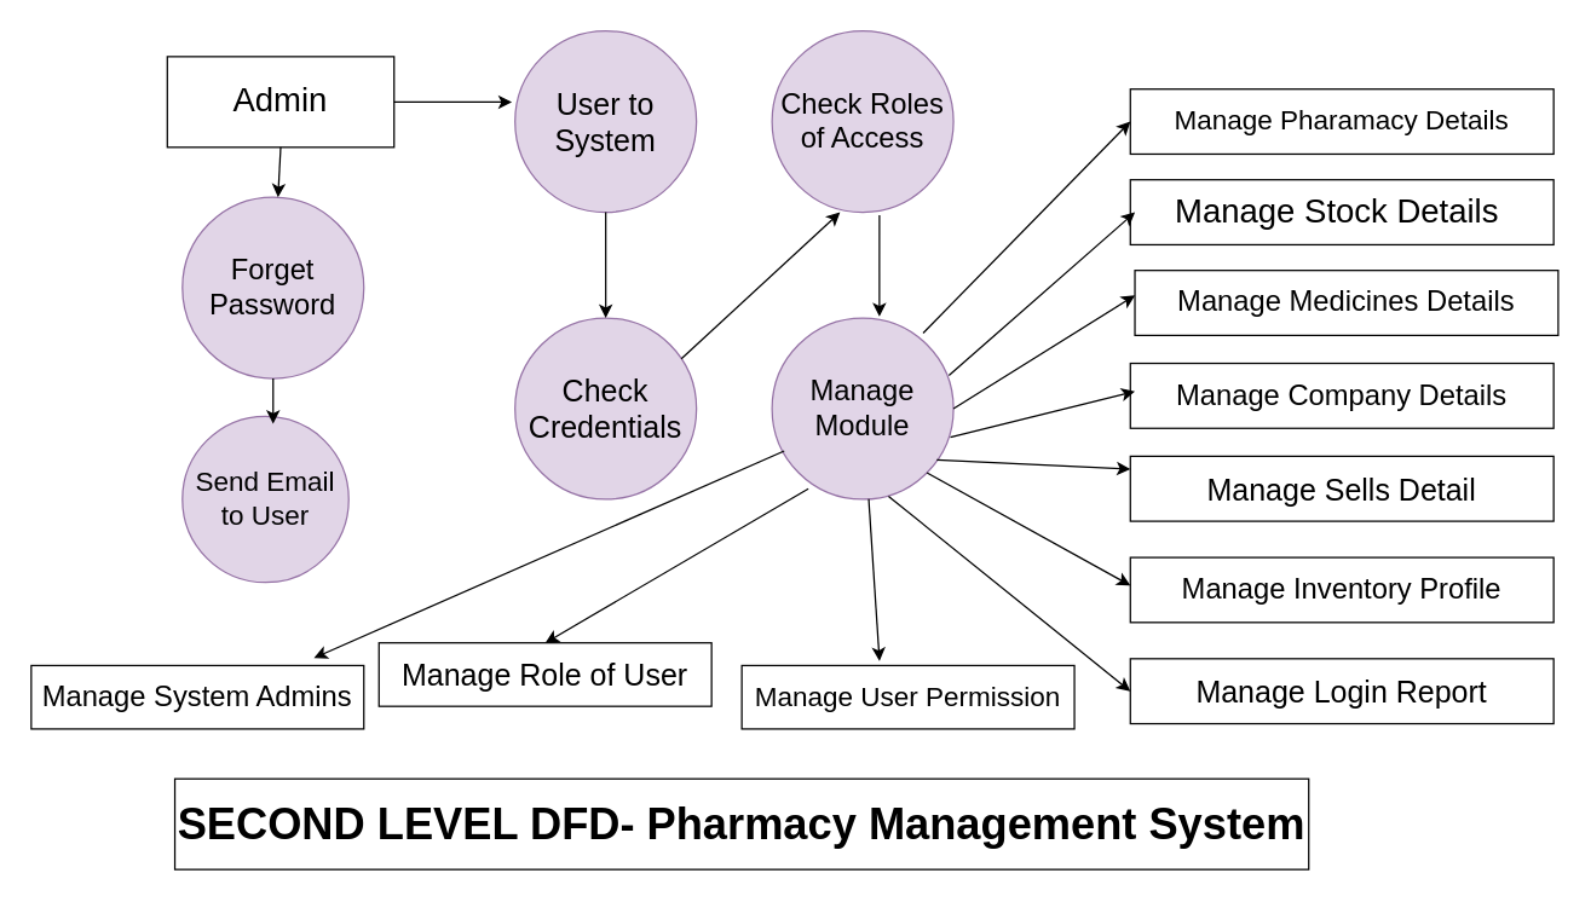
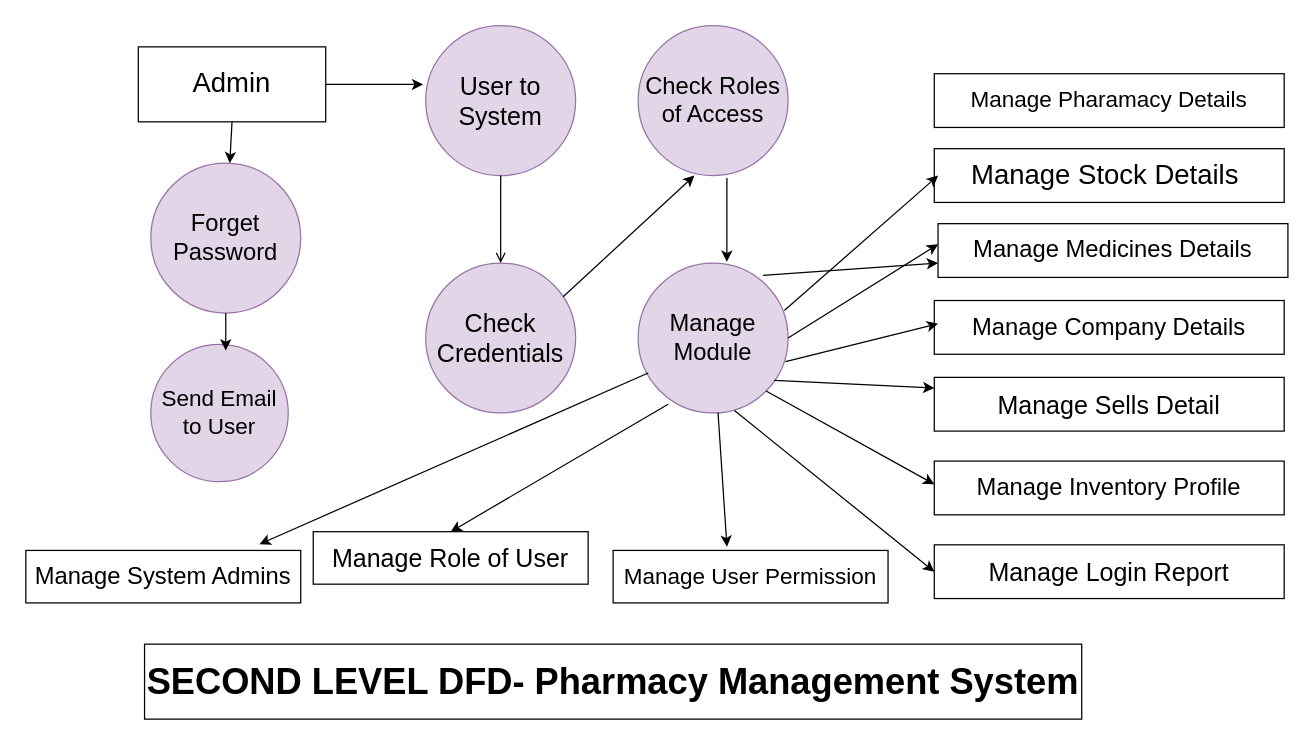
  <mxCell id="0" />
  <mxCell id="1" parent="0" />
  <mxCell id="2" value="User to System" style="ellipse;whiteSpace=wrap;html=1;aspect=fixed;fontSize=20;fillColor=#e1d5e7;strokeColor=#9673a6;" vertex="1" parent="1"><mxGeometry x="340" y="20" width="120" height="120" as="geometry" /></mxCell>
  <mxCell id="3" value="Check Roles of Access" style="ellipse;whiteSpace=wrap;html=1;aspect=fixed;fontSize=19;fillColor=#e1d5e7;strokeColor=#9673a6;" vertex="1" parent="1"><mxGeometry x="510" y="20" width="120" height="120" as="geometry" /></mxCell>
  <mxCell id="4" value="Check Credentials" style="ellipse;whiteSpace=wrap;html=1;aspect=fixed;fontSize=20;fillColor=#e1d5e7;strokeColor=#9673a6;" vertex="1" parent="1"><mxGeometry x="340" y="210" width="120" height="120" as="geometry" /></mxCell>
  <mxCell id="5" value="Manage Module" style="ellipse;whiteSpace=wrap;html=1;aspect=fixed;fontSize=19;fillColor=#e1d5e7;strokeColor=#9673a6;" vertex="1" parent="1"><mxGeometry x="510" y="210" width="120" height="120" as="geometry" /></mxCell>
  <mxCell id="6" value="Forget Password" style="ellipse;whiteSpace=wrap;html=1;aspect=fixed;fontSize=19;fillColor=#e1d5e7;strokeColor=#9673a6;" vertex="1" parent="1"><mxGeometry x="120" y="130" width="120" height="120" as="geometry" /></mxCell>
  <mxCell id="7" value="Send Email to User" style="ellipse;whiteSpace=wrap;html=1;aspect=fixed;direction=south;fontSize=18;fillColor=#e1d5e7;strokeColor=#9673a6;" vertex="1" parent="1"><mxGeometry x="120" y="275" width="110" height="110" as="geometry" /></mxCell>
  <mxCell id="8" value="Admin" style="rounded=0;whiteSpace=wrap;html=1;fontSize=22;" vertex="1" parent="1"><mxGeometry x="110" y="37" width="150" height="60" as="geometry" /></mxCell>
  <mxCell id="9" value="Manage Pharamacy Details" style="rounded=0;whiteSpace=wrap;html=1;fontSize=18;" vertex="1" parent="1"><mxGeometry x="747" y="58.5" width="280" height="43" as="geometry" /></mxCell>
  <mxCell id="10" value="Manage Stock Details&amp;nbsp;" style="rounded=0;whiteSpace=wrap;html=1;fontSize=22;" vertex="1" parent="1"><mxGeometry x="747" y="118.5" width="280" height="43" as="geometry" /></mxCell>
  <mxCell id="11" value="Manage Medicines Details" style="rounded=0;whiteSpace=wrap;html=1;fontSize=19;" vertex="1" parent="1"><mxGeometry x="750" y="178.5" width="280" height="43" as="geometry" /></mxCell>
  <mxCell id="12" value="Manage Company Details" style="rounded=0;whiteSpace=wrap;html=1;fontSize=19;" vertex="1" parent="1"><mxGeometry x="747" y="240" width="280" height="43" as="geometry" /></mxCell>
  <mxCell id="13" value="Manage Sells Detail" style="rounded=0;whiteSpace=wrap;html=1;fontSize=20;" vertex="1" parent="1"><mxGeometry x="747" y="301.5" width="280" height="43" as="geometry" /></mxCell>
  <mxCell id="14" value="Manage Inventory Profile" style="rounded=0;whiteSpace=wrap;html=1;fontSize=19;" vertex="1" parent="1"><mxGeometry x="747" y="368.5" width="280" height="43" as="geometry" /></mxCell>
  <mxCell id="15" value="Manage Login Report" style="rounded=0;whiteSpace=wrap;html=1;fontSize=20;" vertex="1" parent="1"><mxGeometry x="747" y="435.5" width="280" height="43" as="geometry" /></mxCell>
  <mxCell id="16" value="&lt;font style=&quot;font-size: 18px&quot;&gt;Manage User Permission&lt;/font&gt;" style="rounded=0;whiteSpace=wrap;html=1;" vertex="1" parent="1"><mxGeometry x="490" y="440" width="220" height="42" as="geometry" /></mxCell>
  <mxCell id="17" value="&lt;font style=&quot;font-size: 20px&quot;&gt;Manage Role of User&lt;/font&gt;" style="rounded=0;whiteSpace=wrap;html=1;" vertex="1" parent="1"><mxGeometry x="250" y="425" width="220" height="42" as="geometry" /></mxCell>
  <mxCell id="18" value="&lt;font style=&quot;font-size: 19px&quot;&gt;Manage System Admins&lt;/font&gt;" style="rounded=0;whiteSpace=wrap;html=1;" vertex="1" parent="1"><mxGeometry x="20" y="440" width="220" height="42" as="geometry" /></mxCell>
  <mxCell id="19" value="&lt;b&gt;&lt;font style=&quot;font-size: 29px&quot;&gt;SECOND LEVEL DFD- Pharmacy Management System&lt;/font&gt;&lt;/b&gt;" style="rounded=0;whiteSpace=wrap;html=1;" vertex="1" parent="1"><mxGeometry x="115" y="515" width="750" height="60" as="geometry" /></mxCell>
- <mxCell id="20" value="" style="endArrow=classic;html=1;entryX=0;entryY=0.5;entryDx=0;entryDy=0;exitX=0.833;exitY=0.083;exitDx=0;exitDy=0;exitPerimeter=0;" edge="1" parent="1" source="5" target="9"><mxGeometry width="50" height="50" relative="1" as="geometry"><mxPoint x="660" y="168.5" as="sourcePoint" /><mxPoint x="710" y="118.5" as="targetPoint" /></mxGeometry></mxCell>
+ <mxCell id="20" value="" style="endArrow=classic;html=1;exitX=0.833;exitY=0.083;exitDx=0;exitDy=0;exitPerimeter=0;" edge="1" parent="1" source="5" target="11"><mxGeometry width="50" height="50" relative="1" as="geometry"><mxPoint x="660" y="168.5" as="sourcePoint" /><mxPoint x="710" y="118.5" as="targetPoint" /></mxGeometry></mxCell>
  <mxCell id="21" value="" style="endArrow=classic;html=1;entryX=0;entryY=0.5;entryDx=0;entryDy=0;exitX=0.975;exitY=0.317;exitDx=0;exitDy=0;exitPerimeter=0;" edge="1" parent="1" source="5"><mxGeometry width="50" height="50" relative="1" as="geometry"><mxPoint x="613" y="280" as="sourcePoint" /><mxPoint x="750.04" y="140.04" as="targetPoint" /></mxGeometry></mxCell>
  <mxCell id="22" value="" style="endArrow=classic;html=1;entryX=0;entryY=0.5;entryDx=0;entryDy=0;exitX=1;exitY=0.5;exitDx=0;exitDy=0;" edge="1" parent="1" source="5"><mxGeometry width="50" height="50" relative="1" as="geometry"><mxPoint x="613" y="335" as="sourcePoint" /><mxPoint x="750.04" y="195.04" as="targetPoint" /></mxGeometry></mxCell>
  <mxCell id="23" value="" style="endArrow=classic;html=1;entryX=0;entryY=0.5;entryDx=0;entryDy=0;exitX=0.983;exitY=0.658;exitDx=0;exitDy=0;exitPerimeter=0;" edge="1" parent="1" source="5"><mxGeometry width="50" height="50" relative="1" as="geometry"><mxPoint x="613" y="398.5" as="sourcePoint" /><mxPoint x="750.04" y="258.54" as="targetPoint" /></mxGeometry></mxCell>
  <mxCell id="24" value="" style="endArrow=classic;html=1;entryX=0;entryY=0.5;entryDx=0;entryDy=0;exitX=0.908;exitY=0.783;exitDx=0;exitDy=0;exitPerimeter=0;" edge="1" parent="1" source="5"><mxGeometry width="50" height="50" relative="1" as="geometry"><mxPoint x="610" y="450" as="sourcePoint" /><mxPoint x="747.04" y="310.04" as="targetPoint" /></mxGeometry></mxCell>
  <mxCell id="25" value="" style="endArrow=classic;html=1;entryX=0;entryY=0.5;entryDx=0;entryDy=0;exitX=1;exitY=1;exitDx=0;exitDy=0;" edge="1" parent="1" source="5"><mxGeometry width="50" height="50" relative="1" as="geometry"><mxPoint x="610" y="527" as="sourcePoint" /><mxPoint x="747.04" y="387.04" as="targetPoint" /></mxGeometry></mxCell>
  <mxCell id="26" value="" style="endArrow=classic;html=1;entryX=0;entryY=0.5;entryDx=0;entryDy=0;exitX=0.642;exitY=0.983;exitDx=0;exitDy=0;exitPerimeter=0;" edge="1" parent="1" source="5" target="15"><mxGeometry width="50" height="50" relative="1" as="geometry"><mxPoint x="630" y="570" as="sourcePoint" /><mxPoint x="767.04" y="430.04" as="targetPoint" /></mxGeometry></mxCell>
  <mxCell id="27" value="" style="endArrow=classic;html=1;entryX=0.414;entryY=-0.071;entryDx=0;entryDy=0;entryPerimeter=0;" edge="1" parent="1" source="5" target="16"><mxGeometry width="50" height="50" relative="1" as="geometry"><mxPoint x="433" y="481.5" as="sourcePoint" /><mxPoint x="570.04" y="341.54" as="targetPoint" /></mxGeometry></mxCell>
  <mxCell id="28" value="" style="endArrow=classic;html=1;entryX=0.5;entryY=0;entryDx=0;entryDy=0;exitX=0.2;exitY=0.942;exitDx=0;exitDy=0;exitPerimeter=0;" edge="1" parent="1" source="5" target="17"><mxGeometry width="50" height="50" relative="1" as="geometry"><mxPoint x="250" y="570" as="sourcePoint" /><mxPoint x="387.04" y="430.04" as="targetPoint" /></mxGeometry></mxCell>
  <mxCell id="29" value="" style="endArrow=classic;html=1;entryX=0.85;entryY=-0.119;entryDx=0;entryDy=0;exitX=0.067;exitY=0.733;exitDx=0;exitDy=0;exitPerimeter=0;entryPerimeter=0;" edge="1" parent="1" source="5" target="18"><mxGeometry width="50" height="50" relative="1" as="geometry"><mxPoint x="360" y="420" as="sourcePoint" /><mxPoint x="497.04" y="280.04" as="targetPoint" /></mxGeometry></mxCell>
  <mxCell id="30" value="" style="endArrow=classic;html=1;entryX=0.592;entryY=-0.008;entryDx=0;entryDy=0;entryPerimeter=0;exitX=0.592;exitY=1.017;exitDx=0;exitDy=0;exitPerimeter=0;" edge="1" parent="1" source="3" target="5"><mxGeometry width="50" height="50" relative="1" as="geometry"><mxPoint x="540" y="190" as="sourcePoint" /><mxPoint x="587.04" y="140.04" as="targetPoint" /><Array as="points"><mxPoint x="581" y="190" /></Array></mxGeometry></mxCell>
  <mxCell id="31" value="" style="endArrow=classic;html=1;entryX=0.375;entryY=1;entryDx=0;entryDy=0;exitX=0.833;exitY=0.083;exitDx=0;exitDy=0;exitPerimeter=0;entryPerimeter=0;" edge="1" parent="1" target="3"><mxGeometry width="50" height="50" relative="1" as="geometry"><mxPoint x="450" y="237" as="sourcePoint" /><mxPoint x="587.04" y="97.04" as="targetPoint" /></mxGeometry></mxCell>
- <mxCell id="32" value="" style="endArrow=classic;html=1;entryX=0.5;entryY=0;entryDx=0;entryDy=0;exitX=0.5;exitY=1;exitDx=0;exitDy=0;" edge="1" parent="1" source="2" target="4"><mxGeometry width="50" height="50" relative="1" as="geometry"><mxPoint x="400" y="160" as="sourcePoint" /><mxPoint x="537.04" y="20.04" as="targetPoint" /></mxGeometry></mxCell>
+ <mxCell id="32" value="" style="endArrow=open;html=1;entryX=0.5;entryY=0;entryDx=0;entryDy=0;exitX=0.5;exitY=1;exitDx=0;exitDy=0;" edge="1" parent="1" source="2" target="4"><mxGeometry width="50" height="50" relative="1" as="geometry"><mxPoint x="400" y="160" as="sourcePoint" /><mxPoint x="537.04" y="20.04" as="targetPoint" /></mxGeometry></mxCell>
  <mxCell id="33" value="" style="endArrow=classic;html=1;entryX=-0.017;entryY=0.392;entryDx=0;entryDy=0;exitX=1;exitY=0.5;exitDx=0;exitDy=0;entryPerimeter=0;" edge="1" parent="1" source="8" target="2"><mxGeometry width="50" height="50" relative="1" as="geometry"><mxPoint x="260" y="70" as="sourcePoint" /><mxPoint x="397.04" y="-69.96" as="targetPoint" /></mxGeometry></mxCell>
  <mxCell id="34" value="" style="endArrow=classic;html=1;exitX=0.5;exitY=1;exitDx=0;exitDy=0;" edge="1" parent="1" source="8" target="6"><mxGeometry width="50" height="50" relative="1" as="geometry"><mxPoint x="190" y="110" as="sourcePoint" /><mxPoint x="327.04" y="-29.96" as="targetPoint" /></mxGeometry></mxCell>
  <mxCell id="35" value="" style="endArrow=classic;html=1;exitX=0.5;exitY=1;exitDx=0;exitDy=0;" edge="1" parent="1" source="6"><mxGeometry width="50" height="50" relative="1" as="geometry"><mxPoint x="180" y="260" as="sourcePoint" /><mxPoint x="180" y="280" as="targetPoint" /></mxGeometry></mxCell>
